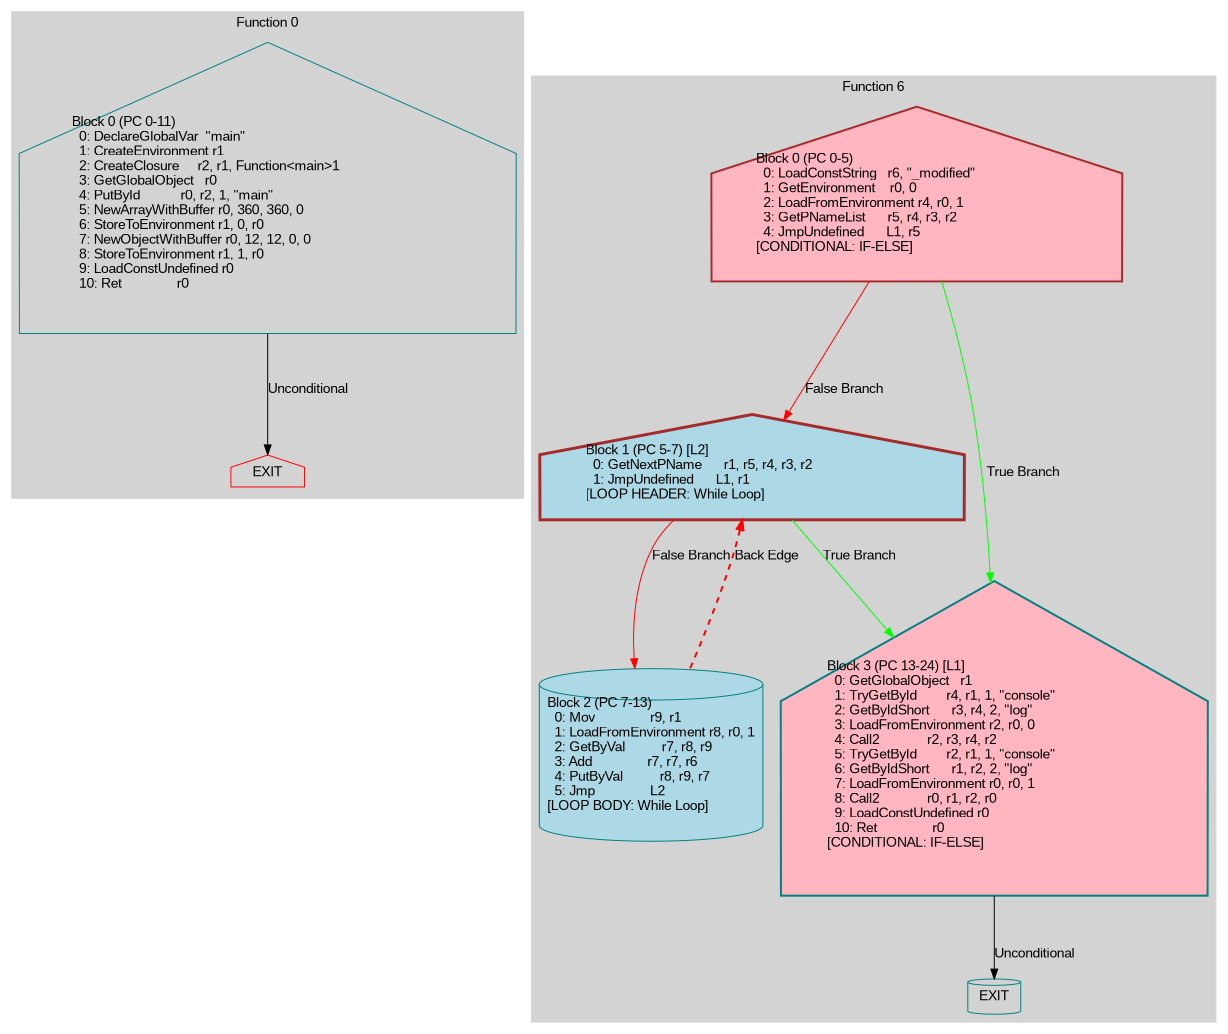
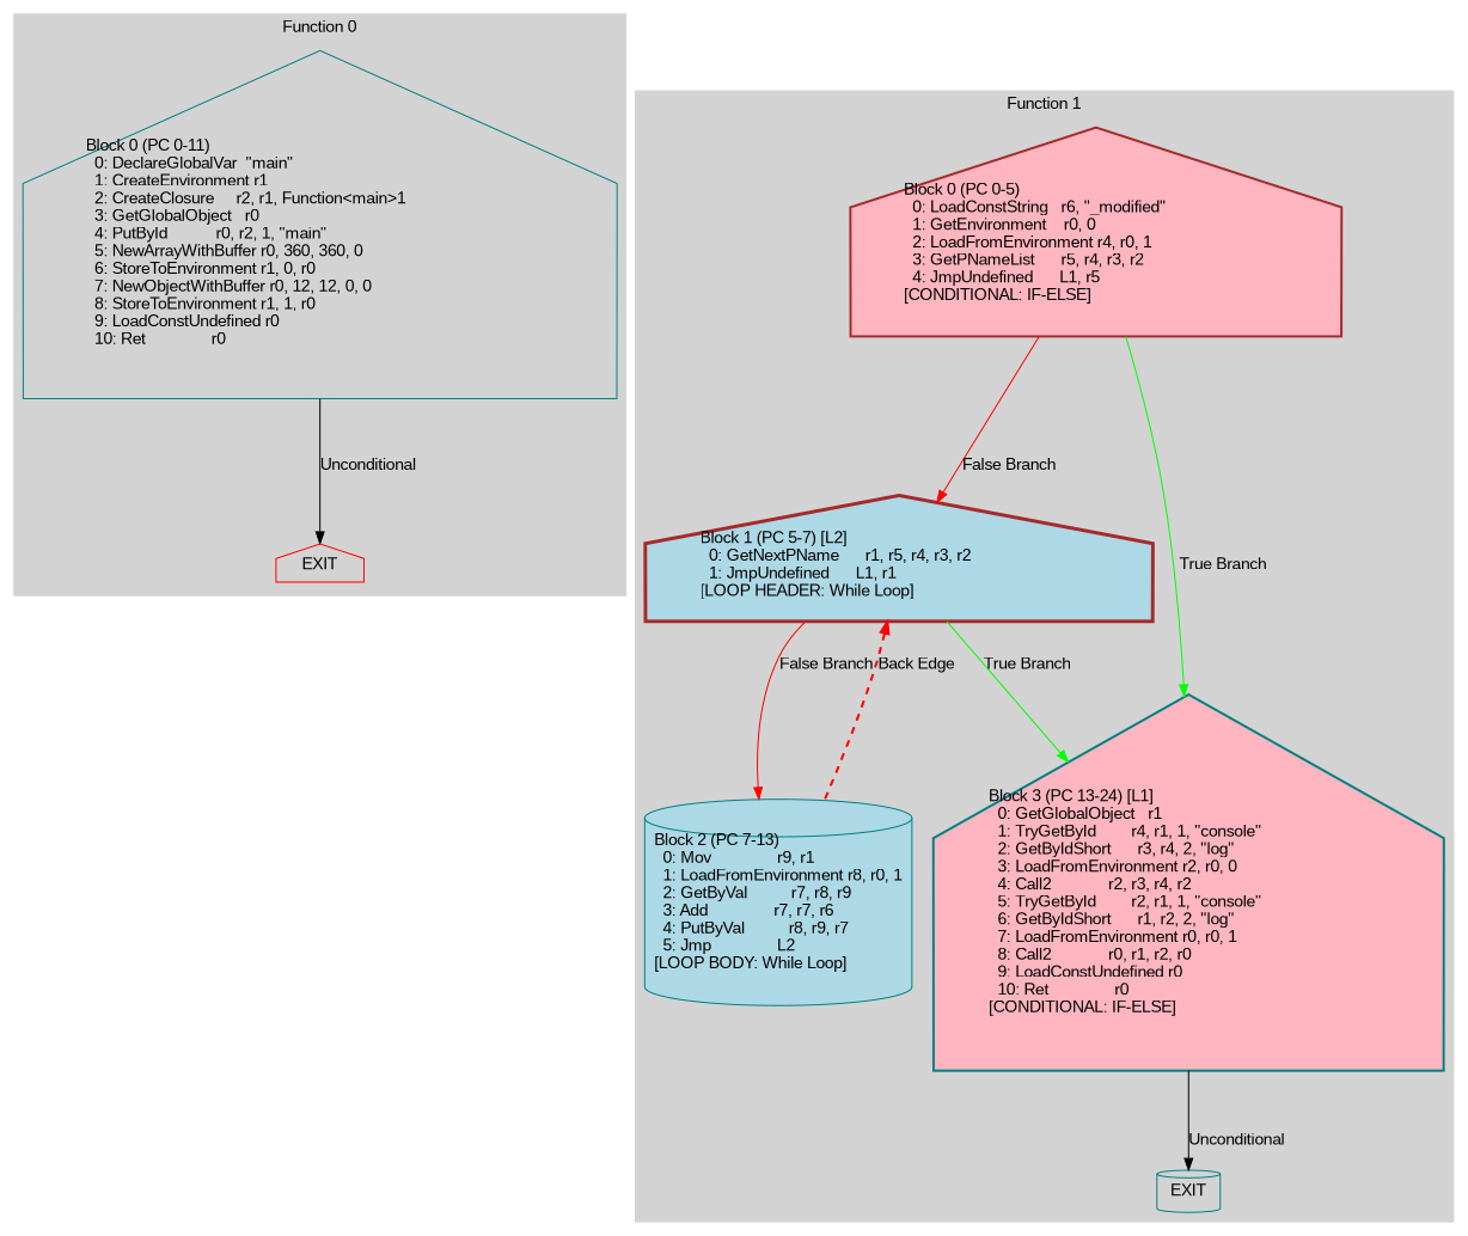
  digraph {
    rankdir=TB
    fontname="Liberation Sans"
    node [fontname="Liberation Sans" shape=house color=teal fillcolor=lightgray style=filled]
    edge [color=red fontname="Liberation Sans"]
    n1 [label="Block 0 (PC 0-11)\l  0: DeclareGlobalVar  \"main\"\l  1: CreateEnvironment r1\l  2: CreateClosure     r2, r1, Function<main>1\l  3: GetGlobalObject   r0\l  4: PutById           r0, r2, 1, \"main\"\l  5: NewArrayWithBuffer r0, 360, 360, 0\l  6: StoreToEnvironment r1, 0, r0\l  7: NewObjectWithBuffer r0, 12, 12, 0, 0\l  8: StoreToEnvironment r1, 1, r0\l  9: LoadConstUndefined r0\l  10: Ret               r0\l" fillcolor="" style=""]
    n2 [label=EXIT color=red]
    n3 [color=brown fillcolor=lightpink label="Block 0 (PC 0-5)\l  0: LoadConstString   r6, \"_modified\"\l  1: GetEnvironment    r0, 0\l  2: LoadFromEnvironment r4, r0, 1\l  3: GetPNameList      r5, r4, r3, r2\l  4: JmpUndefined      L1, r5\l[CONDITIONAL: IF-ELSE]\l" penwidth=2]
    n4 [color=brown fillcolor=lightblue label="Block 1 (PC 5-7) [L2]\l  0: GetNextPName      r1, r5, r4, r3, r2\l  1: JmpUndefined      L1, r1\l[LOOP HEADER: While Loop]\l" penwidth=3]
    n5 [fillcolor=lightpink label="Block 3 (PC 13-24) [L1]\l  0: GetGlobalObject   r1\l  1: TryGetById        r4, r1, 1, \"console\"\l  2: GetByIdShort      r3, r4, 2, \"log\"\l  3: LoadFromEnvironment r2, r0, 0\l  4: Call2             r2, r3, r4, r2\l  5: TryGetById        r2, r1, 1, \"console\"\l  6: GetByIdShort      r1, r2, 2, \"log\"\l  7: LoadFromEnvironment r0, r0, 1\l  8: Call2             r0, r1, r2, r0\l  9: LoadConstUndefined r0\l  10: Ret               r0\l[CONDITIONAL: IF-ELSE]\l" penwidth=2]
    n6 [fillcolor=lightblue label="Block 2 (PC 7-13)\l  0: Mov               r9, r1\l  1: LoadFromEnvironment r8, r0, 1\l  2: GetByVal          r7, r8, r9\l  3: Add               r7, r7, r6\l  4: PutByVal          r8, r9, r7\l  5: Jmp               L2\l[LOOP BODY: While Loop]\l" shape=cylinder]
    n7 [label=EXIT shape=cylinder]
    subgraph cluster_1 {
      color=lightgrey
      label="Function 0"
      style=filled
      n1
      n2
    }
    subgraph cluster_2 {
      color=lightgrey
-     label="Function 6"
+     label="Function 1"
      style=filled
      n3
      n4
      n5
      n6
      n7
    }
    n1 -> n2 [color=black label=Unconditional]
    n3 -> n4 [label="False Branch"]
    n3 -> n5 [color=green label="True Branch"]
    n4 -> n5 [color=green label="True Branch"]
    n4 -> n6 [label="False Branch"]
    n5 -> n7 [color=black label=Unconditional]
    n6 -> n4 [label="Back Edge" penwidth=2 style=dashed]
  }
